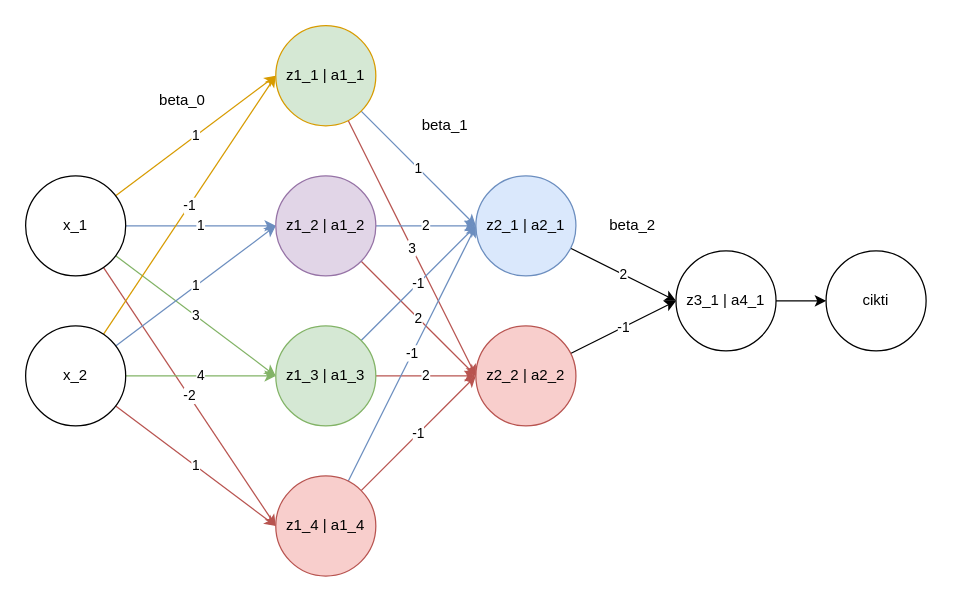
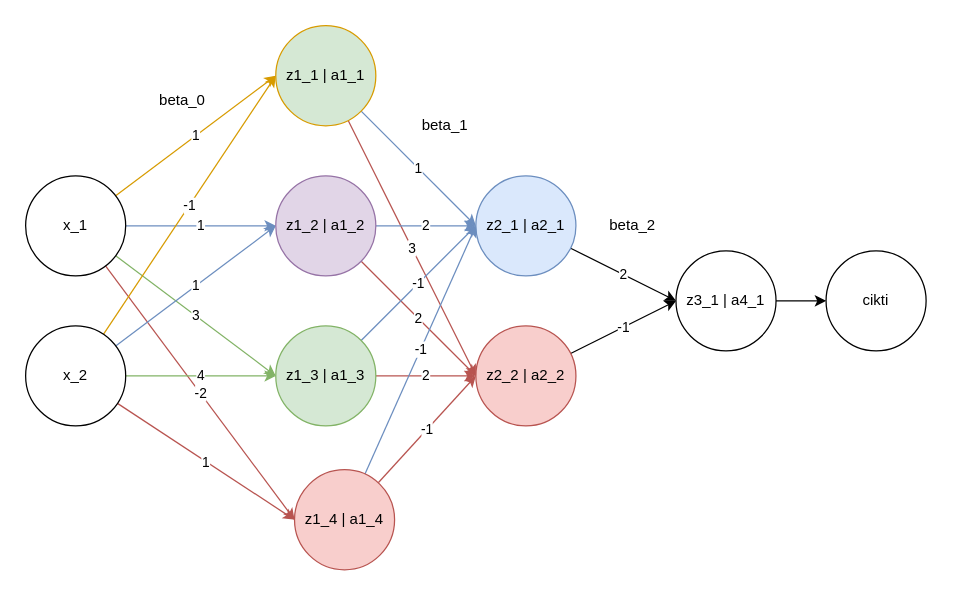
  <mxCell id="0" />
  <mxCell id="1" parent="0" />
  <mxCell id="2" value="1" style="edgeStyle=none;html=1;entryX=0;entryY=0.5;entryDx=0;entryDy=0;fillColor=#ffe6cc;strokeColor=#d79b00;" edge="1" parent="1" source="6" target="14"><mxGeometry relative="1" as="geometry" /></mxCell>
  <mxCell id="3" value="1" style="edgeStyle=none;html=1;entryX=0;entryY=0.5;entryDx=0;entryDy=0;fillColor=#dae8fc;strokeColor=#6c8ebf;" edge="1" parent="1" source="6" target="17"><mxGeometry relative="1" as="geometry" /></mxCell>
  <mxCell id="4" value="3" style="edgeStyle=none;html=1;entryX=0;entryY=0.5;entryDx=0;entryDy=0;fillColor=#d5e8d4;strokeColor=#82b366;" edge="1" parent="1" source="6" target="20"><mxGeometry relative="1" as="geometry" /></mxCell>
  <mxCell id="5" value="-2" style="edgeStyle=none;html=1;entryX=0;entryY=0.5;entryDx=0;entryDy=0;fillColor=#f8cecc;strokeColor=#b85450;" edge="1" parent="1" source="6" target="23"><mxGeometry relative="1" as="geometry" /></mxCell>
  <mxCell id="6" value="x_1" style="ellipse;whiteSpace=wrap;html=1;aspect=fixed;" vertex="1" parent="1"><mxGeometry x="20" y="140" width="80" height="80" as="geometry" /></mxCell>
  <mxCell id="7" value="-1" style="edgeStyle=none;html=1;entryX=0;entryY=0.5;entryDx=0;entryDy=0;fillColor=#ffe6cc;strokeColor=#d79b00;" edge="1" parent="1" source="11" target="14"><mxGeometry relative="1" as="geometry" /></mxCell>
  <mxCell id="8" value="1" style="edgeStyle=none;html=1;entryX=0;entryY=0.5;entryDx=0;entryDy=0;fillColor=#dae8fc;strokeColor=#6c8ebf;" edge="1" parent="1" source="11" target="17"><mxGeometry relative="1" as="geometry" /></mxCell>
  <mxCell id="9" value="4" style="edgeStyle=none;html=1;entryX=0;entryY=0.5;entryDx=0;entryDy=0;fillColor=#d5e8d4;strokeColor=#82b366;" edge="1" parent="1" source="11" target="20"><mxGeometry relative="1" as="geometry" /></mxCell>
  <mxCell id="10" value="1" style="edgeStyle=none;html=1;entryX=0;entryY=0.5;entryDx=0;entryDy=0;fillColor=#f8cecc;strokeColor=#b85450;" edge="1" parent="1" source="11" target="23"><mxGeometry relative="1" as="geometry" /></mxCell>
  <mxCell id="11" value="x_2" style="ellipse;whiteSpace=wrap;html=1;aspect=fixed;" vertex="1" parent="1"><mxGeometry x="20" y="260" width="80" height="80" as="geometry" /></mxCell>
  <mxCell id="12" value="1" style="edgeStyle=none;html=1;entryX=0;entryY=0.5;entryDx=0;entryDy=0;fillColor=#dae8fc;strokeColor=#6c8ebf;" edge="1" parent="1" source="14" target="25"><mxGeometry relative="1" as="geometry" /></mxCell>
  <mxCell id="13" value="3" style="edgeStyle=none;html=1;entryX=0;entryY=0.5;entryDx=0;entryDy=0;fillColor=#f8cecc;strokeColor=#b85450;" edge="1" parent="1" source="14" target="27"><mxGeometry relative="1" as="geometry" /></mxCell>
  <mxCell id="14" value="z1_1 | a1_1" style="ellipse;whiteSpace=wrap;html=1;aspect=fixed;fillColor=#d5e8d4;strokeColor=#d79b00;" vertex="1" parent="1"><mxGeometry x="220" y="20" width="80" height="80" as="geometry" /></mxCell>
  <mxCell id="15" value="2" style="edgeStyle=none;html=1;fillColor=#dae8fc;strokeColor=#6c8ebf;" edge="1" parent="1" source="17"><mxGeometry relative="1" as="geometry"><mxPoint x="380" y="180" as="targetPoint" /></mxGeometry></mxCell>
  <mxCell id="16" value="2" style="edgeStyle=none;html=1;entryX=0;entryY=0.5;entryDx=0;entryDy=0;fillColor=#f8cecc;strokeColor=#b85450;" edge="1" parent="1" source="17" target="27"><mxGeometry relative="1" as="geometry" /></mxCell>
  <mxCell id="17" value="z1_2 | a1_2" style="ellipse;whiteSpace=wrap;html=1;aspect=fixed;fillColor=#e1d5e7;strokeColor=#9673a6;" vertex="1" parent="1"><mxGeometry x="220" y="140" width="80" height="80" as="geometry" /></mxCell>
  <mxCell id="18" value="-1" style="edgeStyle=none;html=1;entryX=0;entryY=0.5;entryDx=0;entryDy=0;fillColor=#dae8fc;strokeColor=#6c8ebf;" edge="1" parent="1" source="20" target="25"><mxGeometry relative="1" as="geometry" /></mxCell>
  <mxCell id="19" value="2" style="edgeStyle=none;html=1;fillColor=#f8cecc;strokeColor=#b85450;" edge="1" parent="1" source="20" target="27"><mxGeometry relative="1" as="geometry" /></mxCell>
  <mxCell id="20" value="z1_3 | a1_3" style="ellipse;whiteSpace=wrap;html=1;aspect=fixed;fillColor=#d5e8d4;strokeColor=#82b366;" vertex="1" parent="1"><mxGeometry x="220" y="260" width="80" height="80" as="geometry" /></mxCell>
  <mxCell id="21" value="-1" style="edgeStyle=none;html=1;fillColor=#dae8fc;strokeColor=#6c8ebf;" edge="1" parent="1" source="23"><mxGeometry relative="1" as="geometry"><mxPoint x="380" y="180" as="targetPoint" /></mxGeometry></mxCell>
  <mxCell id="22" value="-1" style="edgeStyle=none;html=1;entryX=0;entryY=0.5;entryDx=0;entryDy=0;fillColor=#f8cecc;strokeColor=#b85450;" edge="1" parent="1" source="23" target="27"><mxGeometry relative="1" as="geometry" /></mxCell>
- <mxCell id="23" value="z1_4 | a1_4" style="ellipse;whiteSpace=wrap;html=1;aspect=fixed;fillColor=#f8cecc;strokeColor=#b85450;" vertex="1" parent="1"><mxGeometry x="220" y="380" width="80" height="80" as="geometry" /></mxCell>
+ <mxCell id="23" value="z1_4 | a1_4" style="ellipse;whiteSpace=wrap;html=1;aspect=fixed;fillColor=#f8cecc;strokeColor=#b85450;" vertex="1" parent="1"><mxGeometry x="235" y="375" width="80" height="80" as="geometry" /></mxCell>
  <mxCell id="24" value="2" style="edgeStyle=none;html=1;entryX=0;entryY=0.5;entryDx=0;entryDy=0;" edge="1" parent="1" source="25" target="29"><mxGeometry relative="1" as="geometry" /></mxCell>
  <mxCell id="25" value="z2_1 | a2_1" style="ellipse;whiteSpace=wrap;html=1;aspect=fixed;fillColor=#dae8fc;strokeColor=#6c8ebf;" vertex="1" parent="1"><mxGeometry x="380" y="140" width="80" height="80" as="geometry" /></mxCell>
  <mxCell id="26" value="-1" style="edgeStyle=none;html=1;entryX=0;entryY=0.5;entryDx=0;entryDy=0;" edge="1" parent="1" source="27" target="29"><mxGeometry relative="1" as="geometry" /></mxCell>
  <mxCell id="27" value="z2_2 | a2_2" style="ellipse;whiteSpace=wrap;html=1;aspect=fixed;fillColor=#f8cecc;strokeColor=#b85450;" vertex="1" parent="1"><mxGeometry x="380" y="260" width="80" height="80" as="geometry" /></mxCell>
  <mxCell id="28" style="edgeStyle=none;html=1;entryX=0;entryY=0.5;entryDx=0;entryDy=0;" edge="1" parent="1" source="29" target="30"><mxGeometry relative="1" as="geometry" /></mxCell>
  <mxCell id="29" value="z3_1 | a4_1" style="ellipse;whiteSpace=wrap;html=1;aspect=fixed;" vertex="1" parent="1"><mxGeometry x="540" y="200" width="80" height="80" as="geometry" /></mxCell>
  <mxCell id="30" value="cikti" style="ellipse;whiteSpace=wrap;html=1;aspect=fixed;" vertex="1" parent="1"><mxGeometry x="660" y="200" width="80" height="80" as="geometry" /></mxCell>
  <mxCell id="31" value="beta_0" style="text;html=1;align=center;verticalAlign=middle;resizable=0;points=[];autosize=1;strokeColor=none;fillColor=none;" vertex="1" parent="1"><mxGeometry x="120" y="70" width="50" height="20" as="geometry" /></mxCell>
  <mxCell id="32" value="beta_1" style="text;html=1;align=center;verticalAlign=middle;resizable=0;points=[];autosize=1;strokeColor=none;fillColor=none;" vertex="1" parent="1"><mxGeometry x="330" y="90" width="50" height="20" as="geometry" /></mxCell>
  <mxCell id="33" value="beta_2" style="text;html=1;align=center;verticalAlign=middle;resizable=0;points=[];autosize=1;strokeColor=none;fillColor=none;" vertex="1" parent="1"><mxGeometry x="480" y="170" width="50" height="20" as="geometry" /></mxCell>
